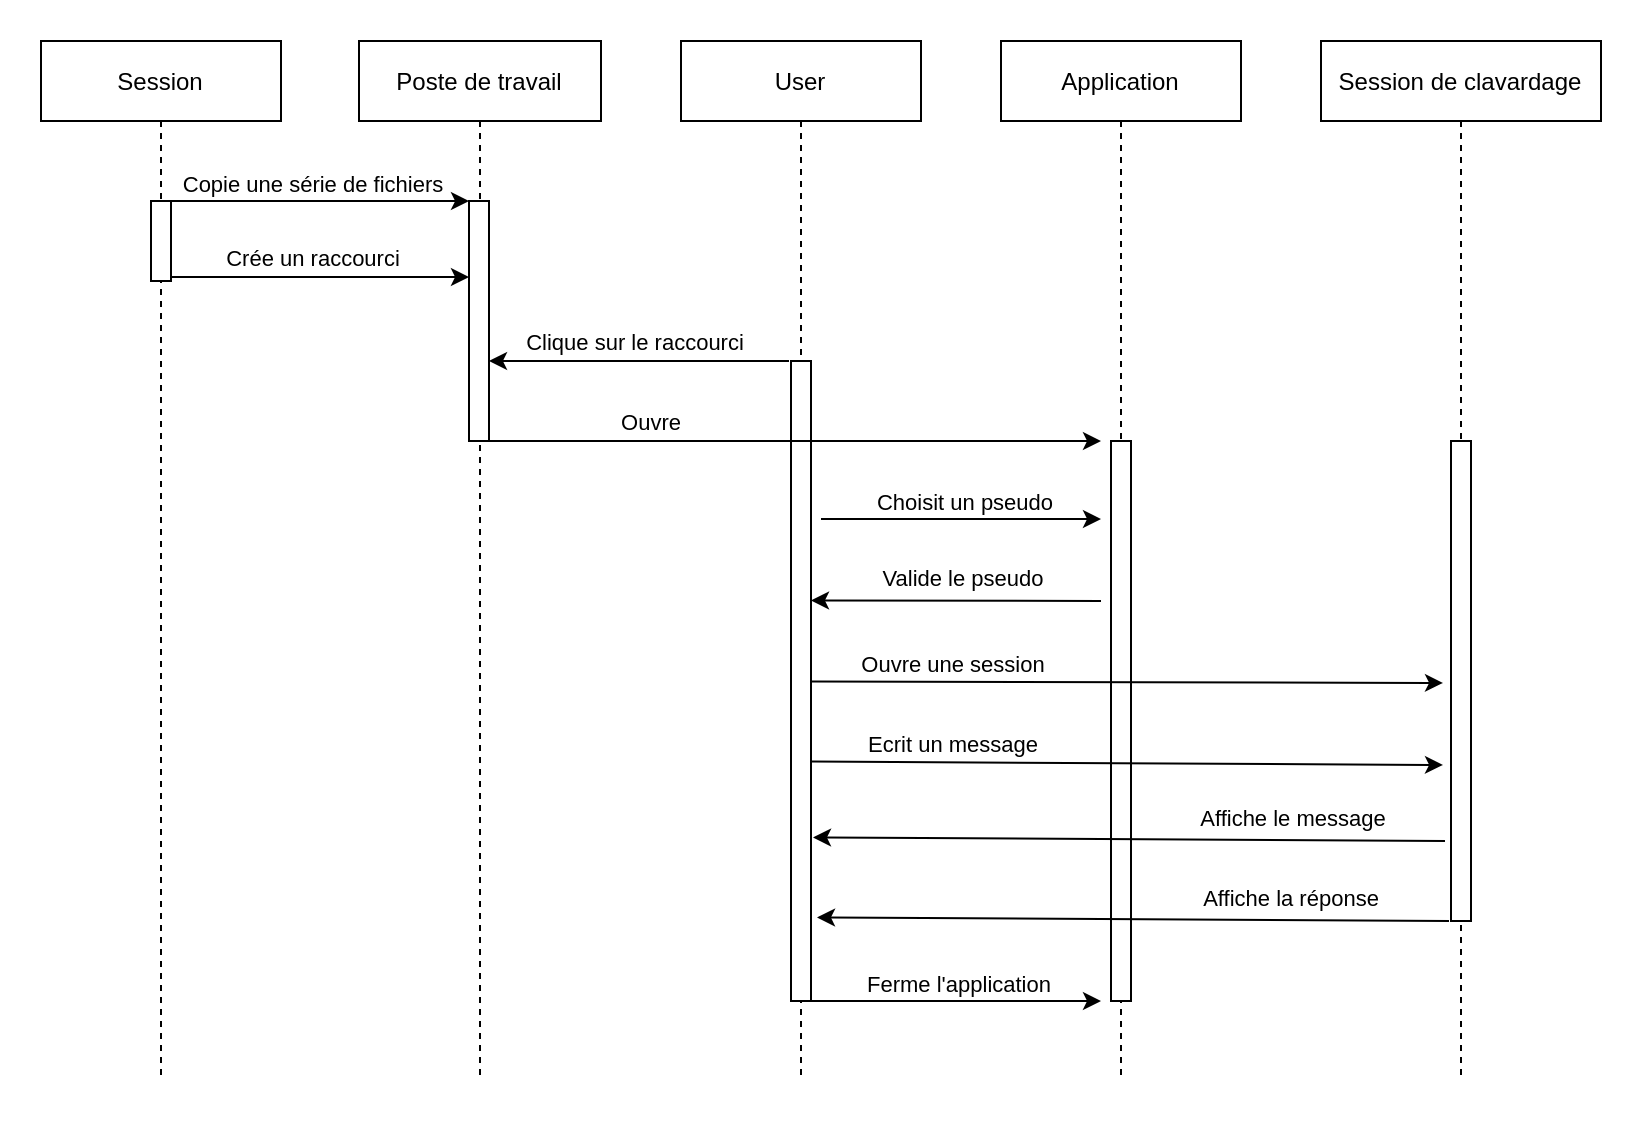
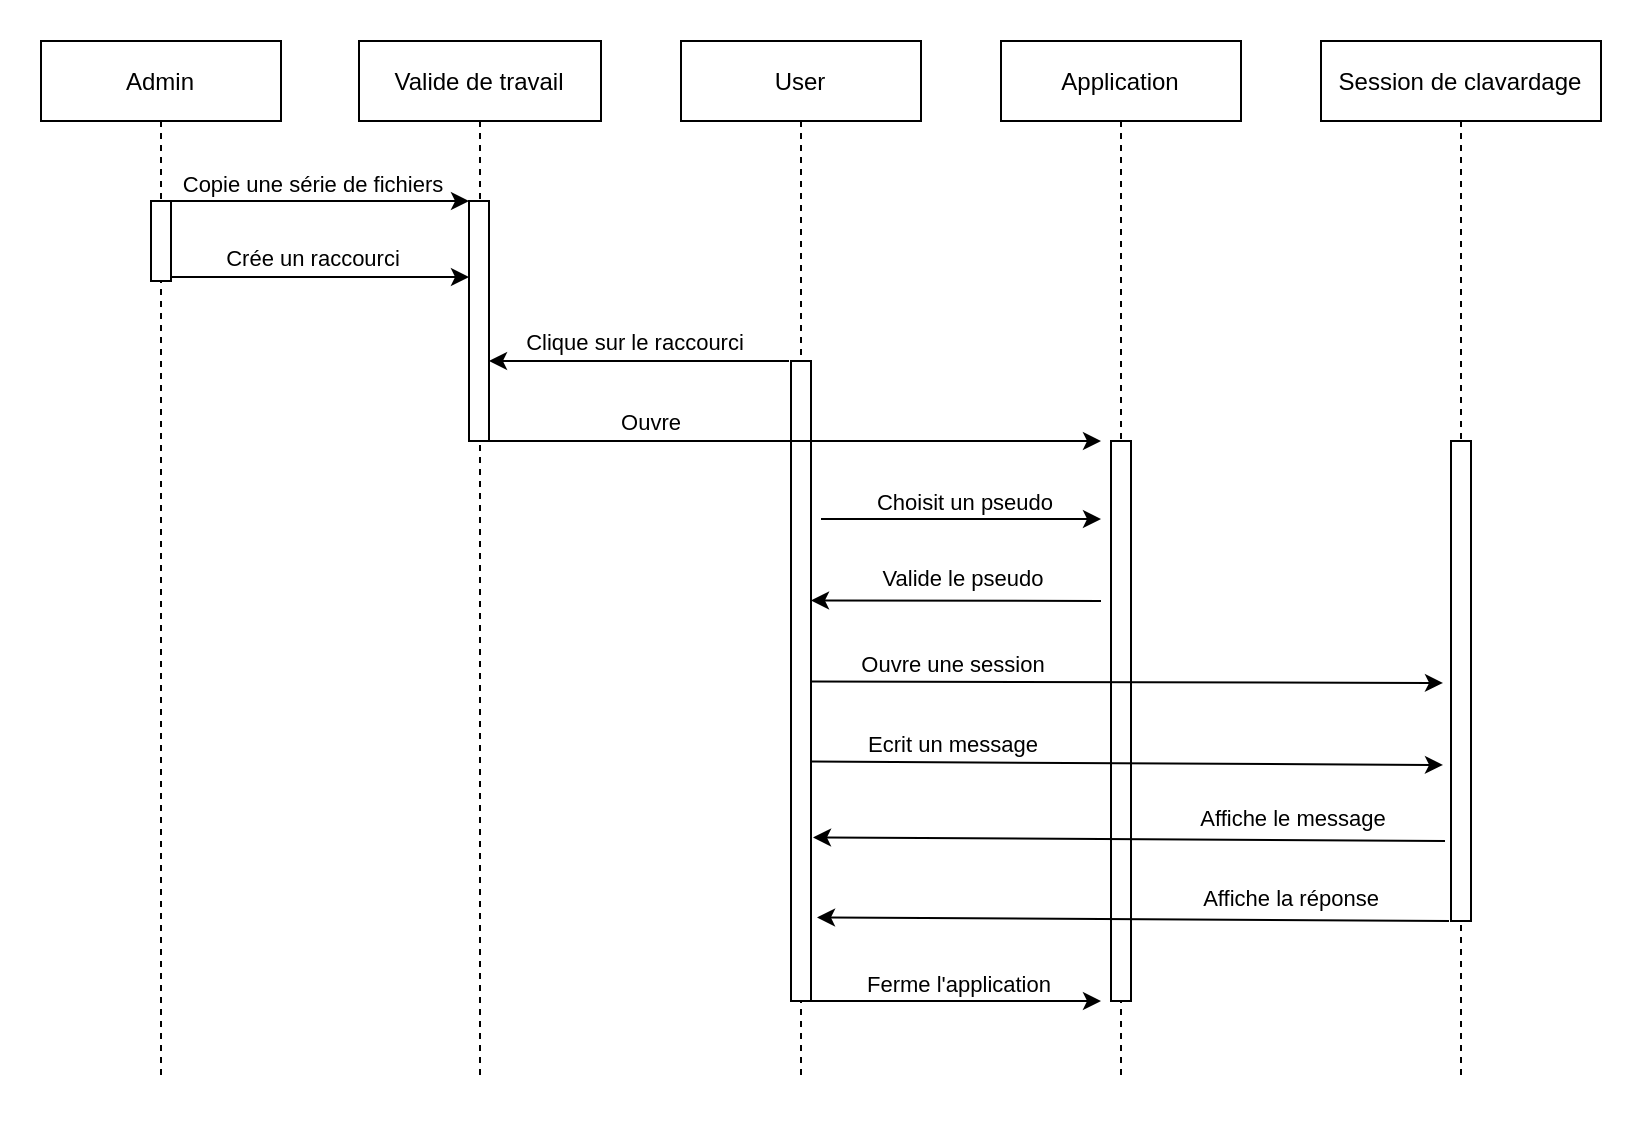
  <mxCell id="0" />
  <mxCell id="1" parent="0" />
  <mxCell id="2" value="Application" style="shape=umlLifeline;perimeter=lifelinePerimeter;container=1;collapsible=0;recursiveResize=0;rounded=0;shadow=0;strokeWidth=1;" parent="1" vertex="1"><mxGeometry x="500" y="20" width="120" height="520" as="geometry" /></mxCell>
  <mxCell id="3" value="" style="points=[];perimeter=orthogonalPerimeter;rounded=0;shadow=0;strokeWidth=1;" parent="2" vertex="1"><mxGeometry x="55" y="200" width="10" height="280" as="geometry" /></mxCell>
  <mxCell id="4" value="User" style="shape=umlLifeline;perimeter=lifelinePerimeter;container=1;collapsible=0;recursiveResize=0;rounded=0;shadow=0;strokeWidth=1;" parent="1" vertex="1"><mxGeometry x="340" y="20" width="120" height="520" as="geometry" /></mxCell>
  <mxCell id="5" value="" style="points=[];perimeter=orthogonalPerimeter;rounded=0;shadow=0;strokeWidth=1;" parent="4" vertex="1"><mxGeometry x="55" y="160" width="10" height="320" as="geometry" /></mxCell>
  <mxCell id="6" value="" style="endArrow=classic;html=1;rounded=0;" parent="4" edge="1"><mxGeometry width="50" height="50" relative="1" as="geometry"><mxPoint x="210" y="280" as="sourcePoint" /><mxPoint x="65" y="279.71" as="targetPoint" /></mxGeometry></mxCell>
  <mxCell id="7" value="&lt;div&gt;Valide le pseudo&lt;br&gt;&lt;/div&gt;" style="edgeLabel;html=1;align=center;verticalAlign=middle;resizable=0;points=[];" parent="6" vertex="1" connectable="0"><mxGeometry x="-0.257" y="-1" relative="1" as="geometry"><mxPoint x="-16" y="-10" as="offset" /></mxGeometry></mxCell>
  <mxCell id="8" value="" style="endArrow=classic;html=1;rounded=0;exitX=0.943;exitY=0.317;exitDx=0;exitDy=0;exitPerimeter=0;entryX=-0.4;entryY=0.504;entryDx=0;entryDy=0;entryPerimeter=0;" parent="4" target="19" edge="1"><mxGeometry width="50" height="50" relative="1" as="geometry"><mxPoint x="65.0" y="320.25" as="sourcePoint" /><mxPoint x="210.57" y="320" as="targetPoint" /></mxGeometry></mxCell>
  <mxCell id="9" value="Ouvre une session" style="edgeLabel;html=1;align=center;verticalAlign=middle;resizable=0;points=[];" parent="8" vertex="1" connectable="0"><mxGeometry x="-0.257" y="-1" relative="1" as="geometry"><mxPoint x="-46" y="-10" as="offset" /></mxGeometry></mxCell>
- <mxCell id="10" value="Poste de travail" style="shape=umlLifeline;perimeter=lifelinePerimeter;container=1;collapsible=0;recursiveResize=0;rounded=0;shadow=0;strokeWidth=1;" parent="1" vertex="1"><mxGeometry x="179" y="20" width="121" height="520" as="geometry" /></mxCell>
+ <mxCell id="10" value="Valide de travail" style="shape=umlLifeline;perimeter=lifelinePerimeter;container=1;collapsible=0;recursiveResize=0;rounded=0;shadow=0;strokeWidth=1;" parent="1" vertex="1"><mxGeometry x="179" y="20" width="121" height="520" as="geometry" /></mxCell>
  <mxCell id="11" value="" style="points=[];perimeter=orthogonalPerimeter;rounded=0;shadow=0;strokeWidth=1;" parent="10" vertex="1"><mxGeometry x="55" y="80" width="10" height="120" as="geometry" /></mxCell>
  <mxCell id="12" value="" style="endArrow=classic;html=1;rounded=0;exitX=-0.2;exitY=0.006;exitDx=0;exitDy=0;exitPerimeter=0;" parent="10" target="11" edge="1"><mxGeometry width="50" height="50" relative="1" as="geometry"><mxPoint x="-94" y="80.04" as="sourcePoint" /><mxPoint x="50" y="80.0" as="targetPoint" /></mxGeometry></mxCell>
  <mxCell id="13" value="Copie une série de fichiers" style="edgeLabel;html=1;align=center;verticalAlign=middle;resizable=0;points=[];" parent="12" vertex="1" connectable="0"><mxGeometry x="-0.257" y="-1" relative="1" as="geometry"><mxPoint x="15" y="-10" as="offset" /></mxGeometry></mxCell>
  <mxCell id="14" value="" style="endArrow=classic;html=1;rounded=0;" parent="10" source="17" edge="1"><mxGeometry width="50" height="50" relative="1" as="geometry"><mxPoint x="-90" y="118" as="sourcePoint" /><mxPoint x="55" y="118" as="targetPoint" /></mxGeometry></mxCell>
  <mxCell id="15" value="&lt;div&gt;Crée un raccourci&lt;/div&gt;" style="edgeLabel;html=1;align=center;verticalAlign=middle;resizable=0;points=[];" parent="14" vertex="1" connectable="0"><mxGeometry x="-0.257" y="-1" relative="1" as="geometry"><mxPoint x="15" y="-11" as="offset" /></mxGeometry></mxCell>
- <mxCell id="16" value="Session" style="shape=umlLifeline;perimeter=lifelinePerimeter;container=1;collapsible=0;recursiveResize=0;rounded=0;shadow=0;strokeWidth=1;" parent="1" vertex="1"><mxGeometry x="20" y="20" width="120" height="520" as="geometry" /></mxCell>
+ <mxCell id="16" value="Admin" style="shape=umlLifeline;perimeter=lifelinePerimeter;container=1;collapsible=0;recursiveResize=0;rounded=0;shadow=0;strokeWidth=1;" parent="1" vertex="1"><mxGeometry x="20" y="20" width="120" height="520" as="geometry" /></mxCell>
  <mxCell id="17" value="" style="points=[];perimeter=orthogonalPerimeter;rounded=0;shadow=0;strokeWidth=1;" parent="16" vertex="1"><mxGeometry x="55" y="80" width="10" height="40" as="geometry" /></mxCell>
  <mxCell id="18" value="Session de clavardage" style="shape=umlLifeline;perimeter=lifelinePerimeter;container=1;collapsible=0;recursiveResize=0;rounded=0;shadow=0;strokeWidth=1;" parent="1" vertex="1"><mxGeometry x="660" y="20" width="140" height="520" as="geometry" /></mxCell>
  <mxCell id="19" value="" style="points=[];perimeter=orthogonalPerimeter;rounded=0;shadow=0;strokeWidth=1;" parent="18" vertex="1"><mxGeometry x="65" y="200" width="10" height="240" as="geometry" /></mxCell>
  <mxCell id="20" value="" style="endArrow=classic;html=1;rounded=0;" parent="1" target="11" edge="1"><mxGeometry width="50" height="50" relative="1" as="geometry"><mxPoint x="394" y="180" as="sourcePoint" /><mxPoint x="249" y="180" as="targetPoint" /></mxGeometry></mxCell>
  <mxCell id="21" value="Clique sur le raccourci" style="edgeLabel;html=1;align=center;verticalAlign=middle;resizable=0;points=[];" parent="20" vertex="1" connectable="0"><mxGeometry x="0.241" y="1" relative="1" as="geometry"><mxPoint x="15" y="-11" as="offset" /></mxGeometry></mxCell>
  <mxCell id="22" value="" style="endArrow=classic;html=1;rounded=0;" parent="1" edge="1"><mxGeometry width="50" height="50" relative="1" as="geometry"><mxPoint x="244" y="220" as="sourcePoint" /><mxPoint x="550" y="220" as="targetPoint" /></mxGeometry></mxCell>
  <mxCell id="23" value="Ouvre" style="edgeLabel;html=1;align=center;verticalAlign=middle;resizable=0;points=[];" parent="22" vertex="1" connectable="0"><mxGeometry x="0.185" y="3" relative="1" as="geometry"><mxPoint x="-101" y="-7" as="offset" /></mxGeometry></mxCell>
  <mxCell id="24" value="" style="endArrow=classic;html=1;rounded=0;" parent="1" edge="1"><mxGeometry width="50" height="50" relative="1" as="geometry"><mxPoint x="410" y="259" as="sourcePoint" /><mxPoint x="550" y="259" as="targetPoint" /></mxGeometry></mxCell>
  <mxCell id="25" value="&lt;div&gt;Choisit un pseudo&lt;/div&gt;" style="edgeLabel;html=1;align=center;verticalAlign=middle;resizable=0;points=[];" parent="24" vertex="1" connectable="0"><mxGeometry x="-0.257" y="-1" relative="1" as="geometry"><mxPoint x="19" y="-10" as="offset" /></mxGeometry></mxCell>
  <mxCell id="26" value="" style="endArrow=classic;html=1;rounded=0;exitX=0.943;exitY=0.317;exitDx=0;exitDy=0;exitPerimeter=0;entryX=-0.4;entryY=0.642;entryDx=0;entryDy=0;entryPerimeter=0;" parent="1" edge="1"><mxGeometry width="50" height="50" relative="1" as="geometry"><mxPoint x="405" y="380.25" as="sourcePoint" /><mxPoint x="721" y="381.98" as="targetPoint" /></mxGeometry></mxCell>
  <mxCell id="27" value="Ecrit un message&lt;span style=&quot;white-space: pre&quot;&gt;&lt;/span&gt;" style="edgeLabel;html=1;align=center;verticalAlign=middle;resizable=0;points=[];" parent="26" vertex="1" connectable="0"><mxGeometry x="-0.257" y="-1" relative="1" as="geometry"><mxPoint x="-46" y="-10" as="offset" /></mxGeometry></mxCell>
  <mxCell id="28" value="" style="endArrow=classic;html=1;rounded=0;exitX=0.943;exitY=0.317;exitDx=0;exitDy=0;exitPerimeter=0;entryX=-0.4;entryY=0.642;entryDx=0;entryDy=0;entryPerimeter=0;" parent="1" edge="1"><mxGeometry width="50" height="50" relative="1" as="geometry"><mxPoint x="722" y="419.98" as="sourcePoint" /><mxPoint x="406" y="418.25" as="targetPoint" /></mxGeometry></mxCell>
  <mxCell id="29" value="Affiche le mess&lt;span style=&quot;white-space: pre&quot;&gt;age&lt;/span&gt;" style="edgeLabel;html=1;align=center;verticalAlign=middle;resizable=0;points=[];" parent="28" vertex="1" connectable="0"><mxGeometry x="-0.257" y="-1" relative="1" as="geometry"><mxPoint x="40" y="-10" as="offset" /></mxGeometry></mxCell>
  <mxCell id="30" value="" style="endArrow=classic;html=1;rounded=0;exitX=0.943;exitY=0.317;exitDx=0;exitDy=0;exitPerimeter=0;entryX=-0.4;entryY=0.642;entryDx=0;entryDy=0;entryPerimeter=0;" parent="1" edge="1"><mxGeometry width="50" height="50" relative="1" as="geometry"><mxPoint x="724" y="459.98" as="sourcePoint" /><mxPoint x="408" y="458.25" as="targetPoint" /></mxGeometry></mxCell>
  <mxCell id="31" value="Affiche la réponse" style="edgeLabel;html=1;align=center;verticalAlign=middle;resizable=0;points=[];" parent="30" vertex="1" connectable="0"><mxGeometry x="-0.257" y="-1" relative="1" as="geometry"><mxPoint x="37" y="-10" as="offset" /></mxGeometry></mxCell>
  <mxCell id="32" value="" style="endArrow=classic;html=1;rounded=0;" edge="1" parent="1"><mxGeometry width="50" height="50" relative="1" as="geometry"><mxPoint x="405" y="500" as="sourcePoint" /><mxPoint x="550" y="500" as="targetPoint" /></mxGeometry></mxCell>
  <mxCell id="33" value="&lt;div&gt;Ferme l'application&lt;br&gt;&lt;/div&gt;" style="edgeLabel;html=1;align=center;verticalAlign=middle;resizable=0;points=[];" vertex="1" connectable="0" parent="32"><mxGeometry x="-0.257" y="-1" relative="1" as="geometry"><mxPoint x="19" y="-10" as="offset" /></mxGeometry></mxCell>
